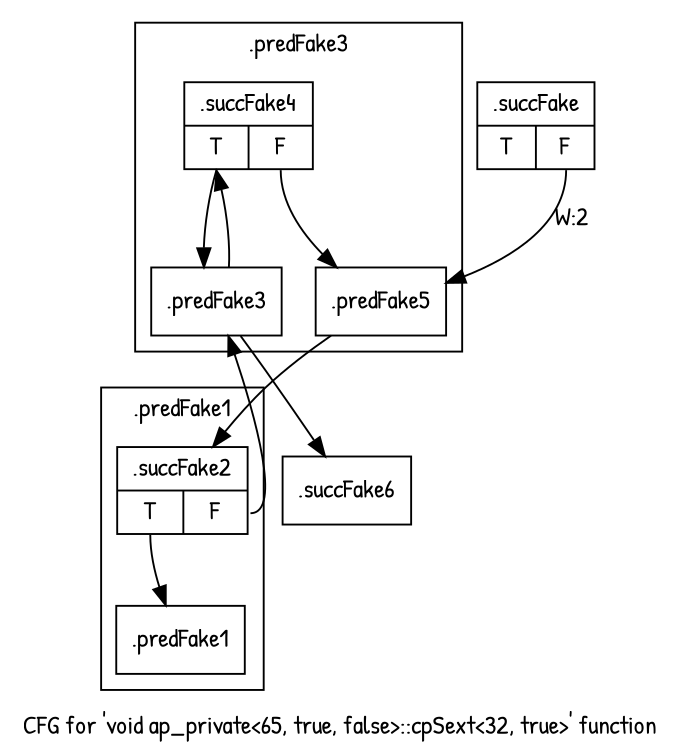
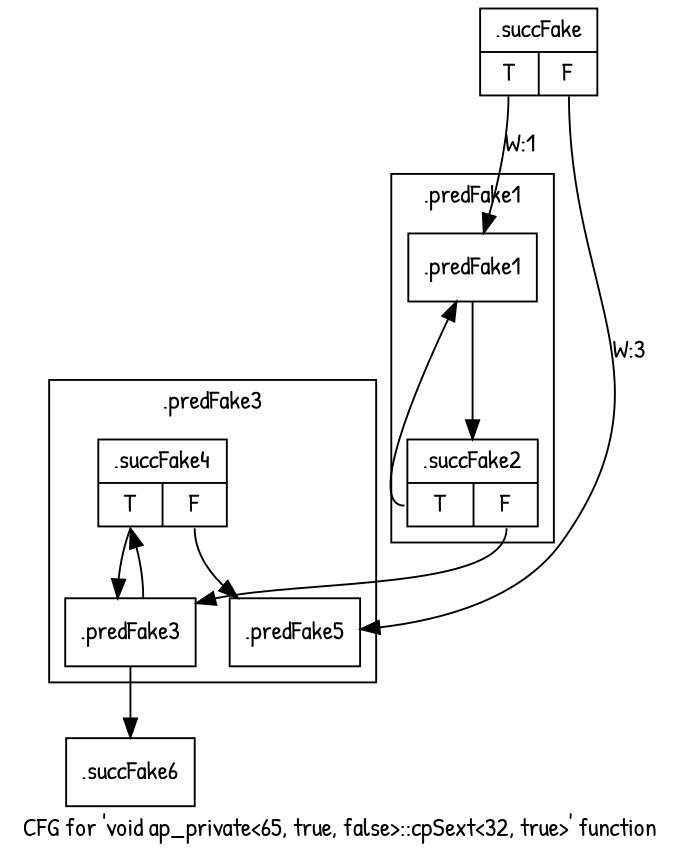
  digraph {
    fontname="Patrick Hand"
    label="CFG for 'void ap_private\<65, true, false\>::cpSext\<32, true\>' function"
    node [filename="/mnt/xilinx/Vitis_HLS/2021.2/include/etc/ap_private.h" fontname="Patrick Hand" linenumber=5484 shape=record]
    edge [execusionnum=0 filename="/mnt/xilinx/Vitis_HLS/2021.2/include/etc/ap_private.h" fontname="Patrick Hand"]
    n1 [label="{.predFake5}"]
    n2 [label="{.predFake3}" linenumber=5480]
    n3 [label="{.succFake4|{<s0>T|<s1>F}}" linenumber=5480]
    n4 [label="{.predFake1}" linenumber=5478]
    n5 [label="{.succFake2|{<s0>T|<s1>F}}" linenumber=5478]
    n6 [label="{.succFake6}"]
    n7 [label="{.succFake|{<s0>T|<s1>F}}" linenumber=5456]
    subgraph cluster_1 {
      invocationtime=-1
      label=".predFake3"
      tripcount=0
      n1
      n2
      n3
    }
    subgraph cluster_2 {
      invocationtime=1
      label=".predFake1"
      tripcount=0
      n4
      n5
    }
    n2 -> n3
    n2 -> n6
    n3 -> n1 [tailport=s1]
    n3 -> n2 [tailport=s0]
-   n1 -> n5
+   n4 -> n5
    n5 -> n2 [tailport=s1]
    n5 -> n4 [tailport=s0]
-   n7 -> n1 [execusionnum=1 label="W:2" tailport=s1]
+   n7 -> n1 [execusionnum=1 label="W:3" tailport=s1]
+   n7 -> n4 [label="W:1" tailport=s0]
  }
